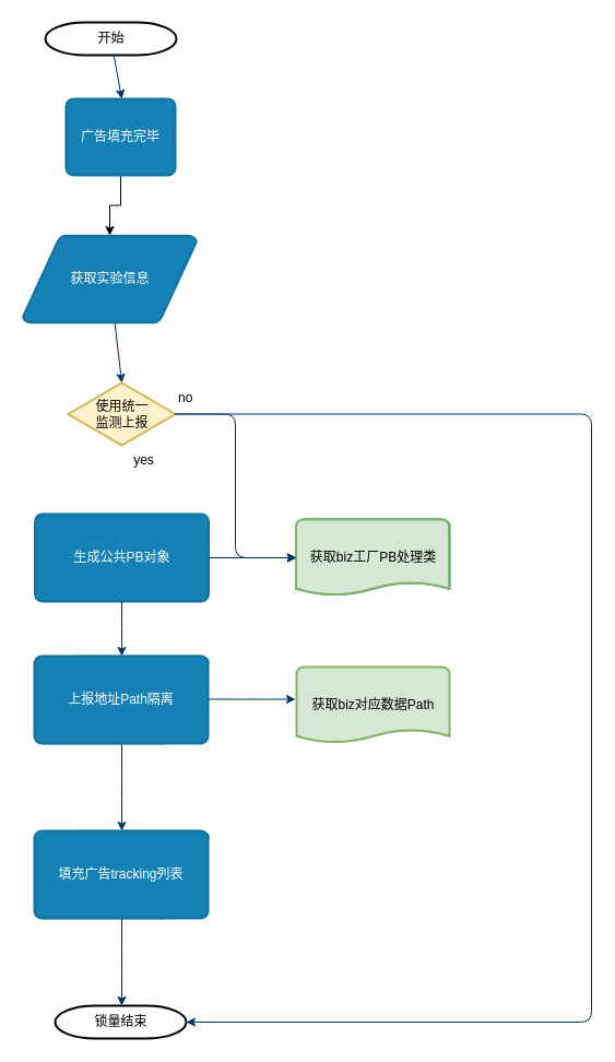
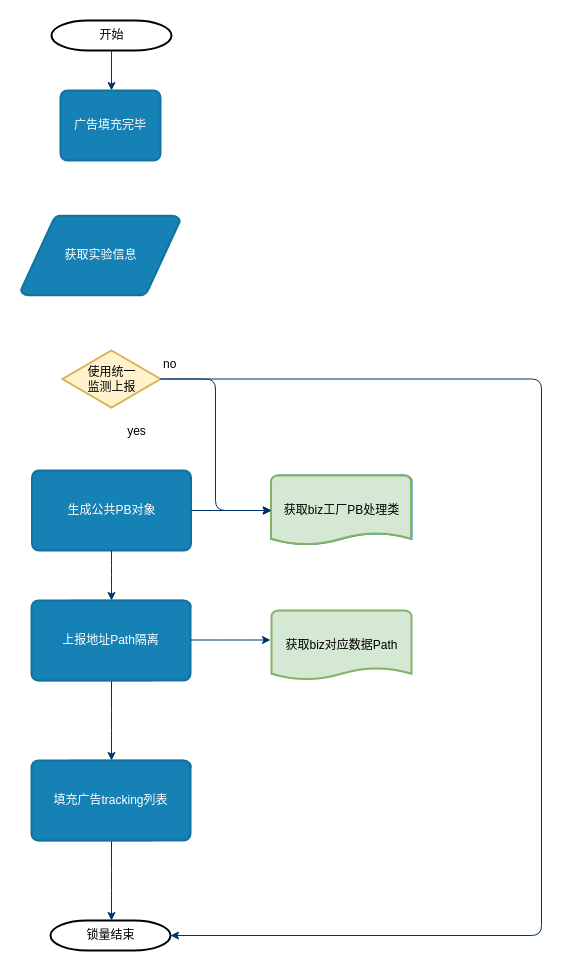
  <mxCell id="0" />
  <mxCell id="1" parent="0" />
- <mxCell id="2" value="开始" style="shape=mxgraph.flowchart.terminator;strokeWidth=2;gradientColor=none;gradientDirection=north;fontStyle=0;html=1;" parent="1" vertex="1"><mxGeometry x="41" y="20" width="120" height="30" as="geometry" /></mxCell>
+ <mxCell id="2" value="开始" style="shape=mxgraph.flowchart.terminator;strokeWidth=2;gradientColor=none;gradientDirection=north;fontStyle=0;html=1;" parent="1" vertex="1"><mxGeometry x="51" y="20" width="120" height="30" as="geometry" /></mxCell>
  <mxCell id="3" value="生成公共PB对象" style="rounded=1;whiteSpace=wrap;html=1;absoluteArcSize=1;arcSize=14;strokeWidth=2;fillColor=#1681B5;fontColor=#FFFFFF;strokeColor=#10739E;" parent="1" vertex="1"><mxGeometry x="31.5" y="470" width="159" height="80" as="geometry" /></mxCell>
  <mxCell id="4" value="获取实验信息" style="shape=mxgraph.flowchart.data;strokeWidth=2;gradientDirection=north;fontStyle=0;html=1;strokeColor=#10739e;fillColor=#1681B5;fontColor=#FFFFFF;" parent="1" vertex="1"><mxGeometry x="20.5" y="215" width="159" height="80" as="geometry" /></mxCell>
  <mxCell id="5" value="使用统一&lt;br&gt;监测上报" style="shape=mxgraph.flowchart.decision;strokeWidth=2;gradientDirection=north;fontStyle=0;html=1;strokeColor=#d6b656;fillColor=#fff2cc;" parent="1" vertex="1"><mxGeometry x="62" y="350" width="98" height="57" as="geometry" /></mxCell>
  <mxCell id="6" style="fontStyle=1;strokeColor=#003366;strokeWidth=1;html=1;" parent="1" source="2" edge="1"><mxGeometry relative="1" as="geometry"><mxPoint x="111" y="90" as="targetPoint" /></mxGeometry></mxCell>
- <mxCell id="7" style="entryX=0.5;entryY=0;entryPerimeter=0;fontStyle=1;strokeColor=#003366;strokeWidth=1;html=1;" parent="1" source="4" target="5" edge="1"><mxGeometry relative="1" as="geometry" /></mxCell>
  <mxCell id="8" value="" style="edgeStyle=elbowEdgeStyle;elbow=horizontal;exitX=1;exitY=0.5;exitPerimeter=0;fontStyle=1;strokeColor=#003366;strokeWidth=1;html=1;" parent="1" source="5" edge="1" target="19"><mxGeometry x="381" y="28.5" width="100" height="100" as="geometry"><mxPoint x="541" y="407" as="sourcePoint" /><mxPoint x="171" y="940" as="targetPoint" /><Array as="points"><mxPoint x="541" y="780" /><mxPoint x="281" y="930" /><mxPoint x="511" y="780" /></Array></mxGeometry></mxCell>
  <mxCell id="9" value="no" style="text;fontStyle=0;html=1;strokeColor=none;gradientColor=none;fillColor=none;strokeWidth=2;" parent="1" vertex="1"><mxGeometry x="161" y="350" width="40" height="26" as="geometry" /></mxCell>
  <mxCell id="10" value="" style="edgeStyle=elbowEdgeStyle;elbow=horizontal;fontColor=#001933;fontStyle=1;strokeColor=#003366;strokeWidth=1;html=1;" parent="1" source="5" target="21" edge="1"><mxGeometry width="100" height="100" as="geometry"><mxPoint y="60" as="sourcePoint" x="-209" /><mxPoint x="-109" as="targetPoint" y="-40" /></mxGeometry></mxCell>
  <mxCell id="11" value="定向包校验" style="shape=mxgraph.flowchart.data;strokeWidth=2;gradientDirection=north;fontStyle=0;html=1;fillColor=#b1ddf0;strokeColor=#10739e;" parent="1" vertex="1"><mxGeometry x="31.5" y="600" width="159" height="80" as="geometry" /></mxCell>
- <mxCell id="12" value="yes" style="text;fontStyle=0;html=1;strokeColor=none;gradientColor=none;fillColor=none;strokeWidth=2;align=center;" parent="1" vertex="1"><mxGeometry x="111" y="407" width="40" height="26" as="geometry" /></mxCell>
+ <mxCell id="12" value="yes" style="text;fontStyle=0;html=1;strokeColor=none;gradientColor=none;fillColor=none;strokeWidth=2;align=center;" parent="1" vertex="1"><mxGeometry x="116" y="417" width="40" height="26" as="geometry" /></mxCell>
  <mxCell id="13" value="联投广告位需要后续&lt;br&gt;考虑拆解" style="shape=mxgraph.flowchart.document;strokeWidth=2;gradientDirection=north;fontStyle=0;html=1;fillColor=#b1ddf0;strokeColor=#10739e;" parent="1" vertex="1"><mxGeometry x="271" y="475" width="140" height="70" as="geometry" /></mxCell>
  <mxCell id="14" value="" style="edgeStyle=elbowEdgeStyle;elbow=horizontal;fontStyle=1;strokeColor=#003366;strokeWidth=1;html=1;" parent="1" target="13" edge="1"><mxGeometry width="100" height="100" as="geometry"><mxPoint x="191" y="510" as="sourcePoint" /><mxPoint x="-109" as="targetPoint" y="-40" /></mxGeometry></mxCell>
  <mxCell id="15" value="" style="edgeStyle=elbowEdgeStyle;elbow=horizontal;fontStyle=1;strokeColor=#003366;strokeWidth=1;html=1;" parent="1" source="3" target="11" edge="1"><mxGeometry width="100" height="100" as="geometry"><mxPoint y="60" as="sourcePoint" x="-209" /><mxPoint x="-109" as="targetPoint" y="-40" /></mxGeometry></mxCell>
  <mxCell id="16" value="" style="edgeStyle=elbowEdgeStyle;elbow=horizontal;fontStyle=1;strokeColor=#003366;strokeWidth=1;html=1;entryX=0.5;entryY=0;entryDx=0;entryDy=0;" parent="1" source="11" edge="1"><mxGeometry width="100" height="100" as="geometry"><mxPoint y="60" as="sourcePoint" x="-209" /><mxPoint x="111" y="760" as="targetPoint" /></mxGeometry></mxCell>
  <mxCell id="17" value="" style="edgeStyle=elbowEdgeStyle;elbow=horizontal;exitX=0.5;exitY=1;exitPerimeter=0;fontStyle=1;strokeColor=#003366;strokeWidth=1;html=1;exitDx=0;exitDy=0;" parent="1" source="18" edge="1"><mxGeometry x="-15" y="-1" width="100" height="100" as="geometry"><mxPoint x="96" y="960" as="sourcePoint" /><mxPoint x="111" y="920" as="targetPoint" /></mxGeometry></mxCell>
  <mxCell id="18" value="组装算法锁量接口&lt;br&gt;请求对象(订单整体)" style="shape=mxgraph.flowchart.data;strokeWidth=2;gradientDirection=north;fontStyle=0;html=1;fillColor=#b1ddf0;strokeColor=#10739e;" parent="1" vertex="1"><mxGeometry x="31.5" y="760" width="159" height="80" as="geometry" /></mxCell>
  <mxCell id="19" value="锁量结束" style="shape=mxgraph.flowchart.terminator;strokeWidth=2;gradientColor=none;gradientDirection=north;fontStyle=0;html=1;" parent="1" vertex="1"><mxGeometry x="50" y="920" width="120" height="30" as="geometry" /></mxCell>
  <mxCell id="20" value="上报地址Path隔离&lt;br&gt;" style="rounded=1;whiteSpace=wrap;html=1;absoluteArcSize=1;arcSize=14;strokeWidth=2;fillColor=#1681B5;fontColor=#FFFFFF;strokeColor=#10739E;" parent="1" vertex="1"><mxGeometry x="31" y="600" width="159" height="80" as="geometry" /></mxCell>
  <mxCell id="21" value="获取biz工厂PB处理类" style="shape=mxgraph.flowchart.document;strokeWidth=2;gradientDirection=north;fontStyle=0;html=1;strokeColor=#82b366;fillColor=#d5e8d4;" parent="1" vertex="1"><mxGeometry x="270.5" y="475" width="140" height="70" as="geometry" /></mxCell>
- <mxCell id="22" value="" style="edgeStyle=orthogonalEdgeStyle;rounded=0;orthogonalLoop=1;jettySize=auto;html=1;exitX=0.5;exitY=1;exitDx=0;exitDy=0;" edge="1" parent="1" source="23" target="4"><mxGeometry relative="1" as="geometry"><mxPoint x="111" y="185" as="sourcePoint" /></mxGeometry></mxCell>
  <mxCell id="23" value="&lt;span&gt;广告填充完毕&lt;/span&gt;" style="rounded=1;whiteSpace=wrap;html=1;absoluteArcSize=1;arcSize=14;strokeWidth=2;fillColor=#1681B5;fontColor=#FFFFFF;strokeColor=#10739E;" vertex="1" parent="1"><mxGeometry x="60" y="90" width="100" height="70" as="geometry" /></mxCell>
  <mxCell id="24" value="填充广告tracking列表" style="rounded=1;whiteSpace=wrap;html=1;absoluteArcSize=1;arcSize=14;strokeWidth=2;fillColor=#1681B5;fontColor=#FFFFFF;strokeColor=#10739E;" parent="1" vertex="1"><mxGeometry x="31" y="760" width="159" height="80" as="geometry" /></mxCell>
  <mxCell id="25" value="" style="edgeStyle=elbowEdgeStyle;elbow=horizontal;fontStyle=1;strokeColor=#003366;strokeWidth=1;html=1;" edge="1" parent="1" target="13"><mxGeometry width="100" height="100" as="geometry"><mxPoint x="191" y="510" as="sourcePoint" /><mxPoint x="271" y="510" as="targetPoint" /><Array as="points"><mxPoint x="231" y="800" /></Array></mxGeometry></mxCell>
  <mxCell id="26" value="获取biz对应数据Path" style="shape=mxgraph.flowchart.document;strokeWidth=2;gradientDirection=north;fontStyle=0;html=1;strokeColor=#82b366;fillColor=#d5e8d4;" vertex="1" parent="1"><mxGeometry x="271" y="610" width="140" height="70" as="geometry" /></mxCell>
  <mxCell id="27" value="" style="edgeStyle=elbowEdgeStyle;elbow=horizontal;fontStyle=1;strokeColor=#003366;strokeWidth=1;html=1;" edge="1" parent="1"><mxGeometry x="-1" y="129.5" width="100" height="100" as="geometry"><mxPoint x="190" y="639.5" as="sourcePoint" /><mxPoint x="270" y="639.5" as="targetPoint" /><Array as="points"><mxPoint x="230" y="929.5" /></Array></mxGeometry></mxCell>
